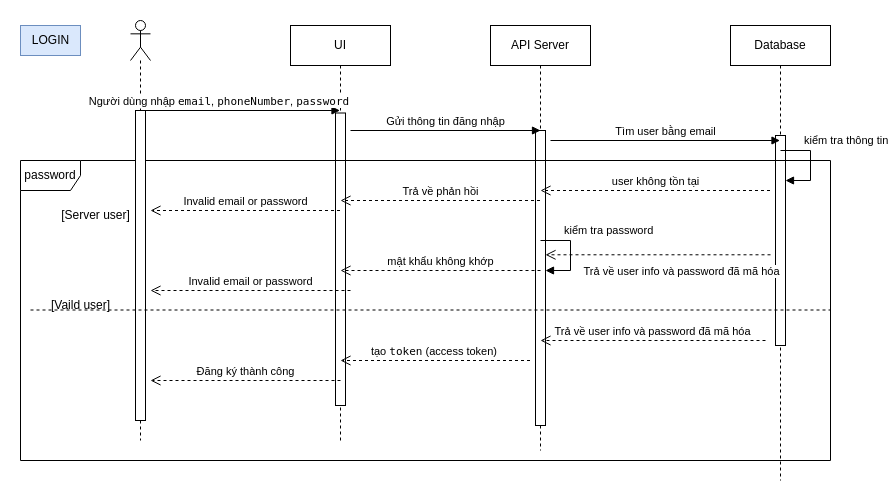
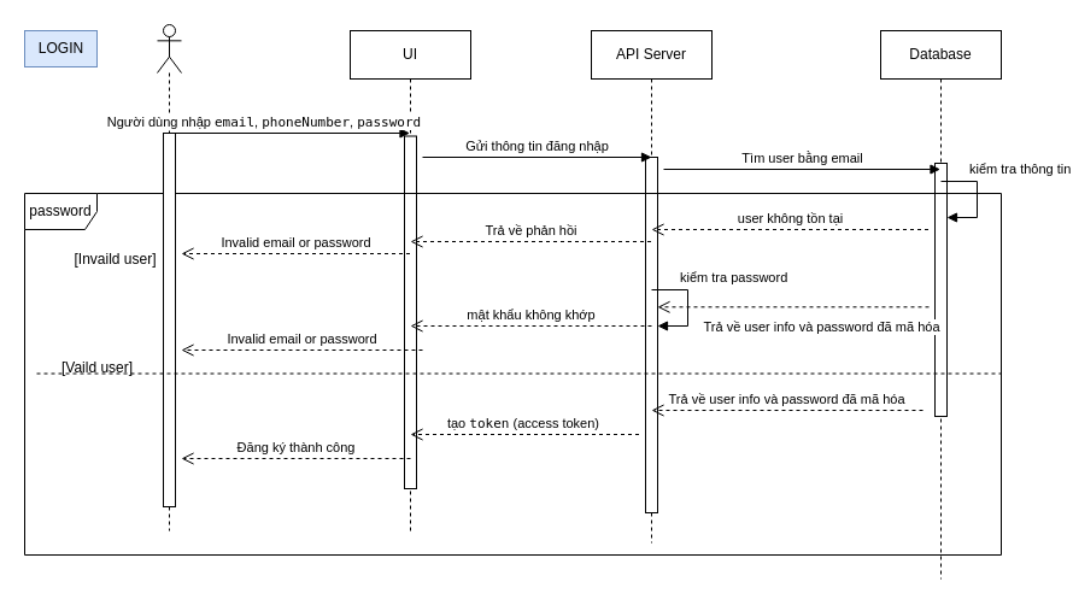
  <mxCell id="0" />
  <mxCell id="1" parent="0" />
  <mxCell id="2" value="LOGIN" style="text;html=1;align=center;verticalAlign=middle;resizable=0;points=[];autosize=1;strokeColor=#6c8ebf;fillColor=#dae8fc;" parent="1" vertex="1"><mxGeometry x="20" y="25" width="60" height="30" as="geometry" /></mxCell>
  <mxCell id="3" value="" style="shape=umlLifeline;perimeter=lifelinePerimeter;whiteSpace=wrap;html=1;container=1;dropTarget=0;collapsible=0;recursiveResize=0;outlineConnect=0;portConstraint=eastwest;newEdgeStyle={&quot;curved&quot;:0,&quot;rounded&quot;:0};participant=umlActor;" parent="1" vertex="1"><mxGeometry x="130" y="20" width="20" height="420" as="geometry" /></mxCell>
  <mxCell id="4" value="UI" style="shape=umlLifeline;perimeter=lifelinePerimeter;whiteSpace=wrap;html=1;container=1;dropTarget=0;collapsible=0;recursiveResize=0;outlineConnect=0;portConstraint=eastwest;newEdgeStyle={&quot;curved&quot;:0,&quot;rounded&quot;:0};" parent="1" vertex="1"><mxGeometry x="290" y="25" width="100" height="415" as="geometry" /></mxCell>
  <mxCell id="5" value="" style="html=1;points=[[0,0,0,0,5],[0,1,0,0,-5],[1,0,0,0,5],[1,1,0,0,-5]];perimeter=orthogonalPerimeter;outlineConnect=0;targetShapes=umlLifeline;portConstraint=eastwest;newEdgeStyle={&quot;curved&quot;:0,&quot;rounded&quot;:0};" parent="4" vertex="1"><mxGeometry x="45" y="87.5" width="10" height="292.5" as="geometry" /></mxCell>
  <mxCell id="6" value="API Server" style="shape=umlLifeline;perimeter=lifelinePerimeter;whiteSpace=wrap;html=1;container=1;dropTarget=0;collapsible=0;recursiveResize=0;outlineConnect=0;portConstraint=eastwest;newEdgeStyle={&quot;curved&quot;:0,&quot;rounded&quot;:0};" parent="1" vertex="1"><mxGeometry x="490" y="25" width="100" height="425" as="geometry" /></mxCell>
  <mxCell id="7" value="" style="html=1;points=[[0,0,0,0,5],[0,1,0,0,-5],[1,0,0,0,5],[1,1,0,0,-5]];perimeter=orthogonalPerimeter;outlineConnect=0;targetShapes=umlLifeline;portConstraint=eastwest;newEdgeStyle={&quot;curved&quot;:0,&quot;rounded&quot;:0};" parent="6" vertex="1"><mxGeometry x="45" y="105" width="10" height="295" as="geometry" /></mxCell>
  <mxCell id="8" value="Database" style="shape=umlLifeline;perimeter=lifelinePerimeter;whiteSpace=wrap;html=1;container=1;dropTarget=0;collapsible=0;recursiveResize=0;outlineConnect=0;portConstraint=eastwest;newEdgeStyle={&quot;curved&quot;:0,&quot;rounded&quot;:0};" parent="1" vertex="1"><mxGeometry x="730" y="25" width="100" height="455" as="geometry" /></mxCell>
  <mxCell id="9" value="" style="html=1;points=[[0,0,0,0,5],[0,1,0,0,-5],[1,0,0,0,5],[1,1,0,0,-5]];perimeter=orthogonalPerimeter;outlineConnect=0;targetShapes=umlLifeline;portConstraint=eastwest;newEdgeStyle={&quot;curved&quot;:0,&quot;rounded&quot;:0};" parent="8" vertex="1"><mxGeometry x="45" y="110" width="10" height="210" as="geometry" /></mxCell>
  <mxCell id="10" value="Người dùng nhập &lt;code&gt;email&lt;/code&gt;, &lt;code&gt;phoneNumber&lt;/code&gt;, &lt;code&gt;password&lt;/code&gt;&amp;nbsp;" style="html=1;verticalAlign=bottom;endArrow=block;curved=0;rounded=0;" parent="1" target="4" edge="1"><mxGeometry x="-0.198" width="80" relative="1" as="geometry"><mxPoint x="140" y="110" as="sourcePoint" /><mxPoint x="220" y="120" as="targetPoint" /><mxPoint as="offset" /></mxGeometry></mxCell>
  <mxCell id="11" value="Gửi thông tin đăng nhập" style="html=1;verticalAlign=bottom;endArrow=block;curved=0;rounded=0;" parent="1" edge="1"><mxGeometry width="80" relative="1" as="geometry"><mxPoint x="350" y="130" as="sourcePoint" /><mxPoint x="540" y="130" as="targetPoint" /></mxGeometry></mxCell>
  <mxCell id="12" value="password" style="shape=umlFrame;whiteSpace=wrap;html=1;pointerEvents=0;" parent="1" vertex="1"><mxGeometry x="20" y="160" width="810" height="300" as="geometry" /></mxCell>
  <mxCell id="13" value="mật khẩu không khớp" style="html=1;verticalAlign=bottom;endArrow=open;dashed=1;endSize=8;curved=0;rounded=0;" parent="1" edge="1"><mxGeometry relative="1" as="geometry"><mxPoint x="540" y="270" as="sourcePoint" /><mxPoint x="340" y="270" as="targetPoint" /></mxGeometry></mxCell>
- <mxCell id="14" value="[Server user]" style="text;html=1;align=center;verticalAlign=middle;resizable=0;points=[];autosize=1;strokeColor=none;fillColor=none;" parent="1" vertex="1"><mxGeometry x="50" y="200" width="90" height="30" as="geometry" /></mxCell>
+ <mxCell id="14" value="[Invaild user]" style="text;html=1;align=center;verticalAlign=middle;resizable=0;points=[];autosize=1;strokeColor=none;fillColor=none;" parent="1" vertex="1"><mxGeometry x="50" y="200" width="90" height="30" as="geometry" /></mxCell>
  <mxCell id="15" value="[Vaild user]" style="text;html=1;align=center;verticalAlign=middle;resizable=0;points=[];autosize=1;strokeColor=none;fillColor=none;" parent="1" vertex="1"><mxGeometry x="40" y="290" width="80" height="30" as="geometry" /></mxCell>
  <mxCell id="16" value="tạo &lt;code&gt;token&lt;/code&gt; (access token)&amp;nbsp;" style="html=1;verticalAlign=bottom;endArrow=open;dashed=1;endSize=8;curved=0;rounded=0;" parent="1" edge="1"><mxGeometry relative="1" as="geometry"><mxPoint x="529.5" y="360" as="sourcePoint" /><mxPoint x="340" y="360" as="targetPoint" /></mxGeometry></mxCell>
  <mxCell id="17" value="Invalid email or password" style="html=1;verticalAlign=bottom;endArrow=open;dashed=1;endSize=8;curved=0;rounded=0;" parent="1" edge="1"><mxGeometry relative="1" as="geometry"><mxPoint x="350" y="290" as="sourcePoint" /><mxPoint x="150" y="290" as="targetPoint" /></mxGeometry></mxCell>
  <mxCell id="18" value="Đăng ký thành công" style="html=1;verticalAlign=bottom;endArrow=open;dashed=1;endSize=8;curved=0;rounded=0;" parent="1" edge="1"><mxGeometry relative="1" as="geometry"><mxPoint x="340" y="380" as="sourcePoint" /><mxPoint x="150" y="380" as="targetPoint" /></mxGeometry></mxCell>
  <mxCell id="19" value="kiểm tra thông tin" style="html=1;align=left;spacingLeft=2;endArrow=block;rounded=0;edgeStyle=orthogonalEdgeStyle;curved=0;rounded=0;" parent="1" edge="1"><mxGeometry x="-0.529" y="10" relative="1" as="geometry"><mxPoint x="780" y="150" as="sourcePoint" /><Array as="points"><mxPoint x="810" y="180" /></Array><mxPoint x="785" y="180" as="targetPoint" /><mxPoint as="offset" /></mxGeometry></mxCell>
  <mxCell id="20" value="Trả về phản hồi" style="html=1;verticalAlign=bottom;endArrow=open;dashed=1;endSize=8;curved=0;rounded=0;" parent="1" edge="1"><mxGeometry relative="1" as="geometry"><mxPoint x="539.5" y="200" as="sourcePoint" /><mxPoint x="340" y="200" as="targetPoint" /></mxGeometry></mxCell>
  <mxCell id="21" value="Invalid email or password" style="html=1;verticalAlign=bottom;endArrow=open;dashed=1;endSize=8;curved=0;rounded=0;" parent="1" edge="1"><mxGeometry relative="1" as="geometry"><mxPoint x="339.5" y="210" as="sourcePoint" /><mxPoint x="150" y="210" as="targetPoint" /></mxGeometry></mxCell>
  <mxCell id="22" value="&lt;span class=&quot;hljs-selector-tag&quot;&gt;Tr&lt;/span&gt;ả &lt;span class=&quot;hljs-selector-tag&quot;&gt;v&lt;/span&gt;ề &lt;span class=&quot;hljs-selector-tag&quot;&gt;user&lt;/span&gt; &lt;span class=&quot;hljs-selector-tag&quot;&gt;info&lt;/span&gt; &lt;span class=&quot;hljs-selector-tag&quot;&gt;v&lt;/span&gt;à &lt;span class=&quot;hljs-selector-tag&quot;&gt;password&lt;/span&gt; đã &lt;span class=&quot;hljs-selector-tag&quot;&gt;m&lt;/span&gt;ã &lt;span class=&quot;hljs-selector-tag&quot;&gt;h&lt;/span&gt;ó&lt;span class=&quot;hljs-selector-tag&quot;&gt;a&lt;/span&gt;" style="html=1;verticalAlign=bottom;endArrow=open;dashed=1;endSize=8;curved=0;rounded=0;" parent="1" edge="1"><mxGeometry x="-0.2" y="26" relative="1" as="geometry"><mxPoint x="770" y="254.29" as="sourcePoint" /><mxPoint x="545" y="254.29" as="targetPoint" /><mxPoint x="1" as="offset" /></mxGeometry></mxCell>
  <mxCell id="23" value="" style="html=1;points=[[0,0,0,0,5],[0,1,0,0,-5],[1,0,0,0,5],[1,1,0,0,-5]];perimeter=orthogonalPerimeter;outlineConnect=0;targetShapes=umlLifeline;portConstraint=eastwest;newEdgeStyle={&quot;curved&quot;:0,&quot;rounded&quot;:0};" parent="1" vertex="1"><mxGeometry x="135" y="110" width="10" height="310" as="geometry" /></mxCell>
  <mxCell id="24" value="" style="endArrow=none;dashed=1;html=1;rounded=0;exitX=0.005;exitY=0.601;exitDx=0;exitDy=0;exitPerimeter=0;" parent="1" edge="1"><mxGeometry width="50" height="50" relative="1" as="geometry"><mxPoint x="30" y="309.5" as="sourcePoint" /><mxPoint x="830" y="309.5" as="targetPoint" /></mxGeometry></mxCell>
  <mxCell id="25" value="&lt;span class=&quot;hljs-selector-tag&quot;&gt;T&lt;/span&gt;ì&lt;span class=&quot;hljs-selector-tag&quot;&gt;m&lt;/span&gt; &lt;span class=&quot;hljs-selector-tag&quot;&gt;user&lt;/span&gt; &lt;span class=&quot;hljs-selector-tag&quot;&gt;b&lt;/span&gt;ằ&lt;span class=&quot;hljs-selector-tag&quot;&gt;ng&lt;/span&gt; &lt;span class=&quot;hljs-selector-tag&quot;&gt;email&lt;/span&gt;" style="html=1;verticalAlign=bottom;endArrow=block;curved=0;rounded=0;" edge="1" parent="1" target="8"><mxGeometry width="80" relative="1" as="geometry"><mxPoint x="550" y="140" as="sourcePoint" /><mxPoint x="630" y="140" as="targetPoint" /></mxGeometry></mxCell>
  <mxCell id="26" value="user không tồn tại" style="html=1;verticalAlign=bottom;endArrow=open;dashed=1;endSize=8;curved=0;rounded=0;" edge="1" parent="1"><mxGeometry relative="1" as="geometry"><mxPoint x="769.5" y="190" as="sourcePoint" /><mxPoint x="540" y="190" as="targetPoint" /></mxGeometry></mxCell>
  <mxCell id="27" value="kiểm tra password" style="html=1;align=left;spacingLeft=2;endArrow=block;rounded=0;edgeStyle=orthogonalEdgeStyle;curved=0;rounded=0;" edge="1" parent="1"><mxGeometry x="-0.529" y="10" relative="1" as="geometry"><mxPoint x="540" y="240" as="sourcePoint" /><Array as="points"><mxPoint x="570" y="270" /></Array><mxPoint x="545" y="270" as="targetPoint" /><mxPoint as="offset" /></mxGeometry></mxCell>
  <mxCell id="28" value="&lt;span class=&quot;hljs-selector-tag&quot;&gt;Tr&lt;/span&gt;ả &lt;span class=&quot;hljs-selector-tag&quot;&gt;v&lt;/span&gt;ề &lt;span class=&quot;hljs-selector-tag&quot;&gt;user&lt;/span&gt; &lt;span class=&quot;hljs-selector-tag&quot;&gt;info&lt;/span&gt; &lt;span class=&quot;hljs-selector-tag&quot;&gt;v&lt;/span&gt;à &lt;span class=&quot;hljs-selector-tag&quot;&gt;password&lt;/span&gt; đã &lt;span class=&quot;hljs-selector-tag&quot;&gt;m&lt;/span&gt;ã &lt;span class=&quot;hljs-selector-tag&quot;&gt;h&lt;/span&gt;ó&lt;span class=&quot;hljs-selector-tag&quot;&gt;a&lt;/span&gt;" style="html=1;verticalAlign=bottom;endArrow=open;dashed=1;endSize=8;curved=0;rounded=0;" edge="1" parent="1"><mxGeometry relative="1" as="geometry"><mxPoint x="765" y="340" as="sourcePoint" /><mxPoint x="540" y="340" as="targetPoint" /></mxGeometry></mxCell>
